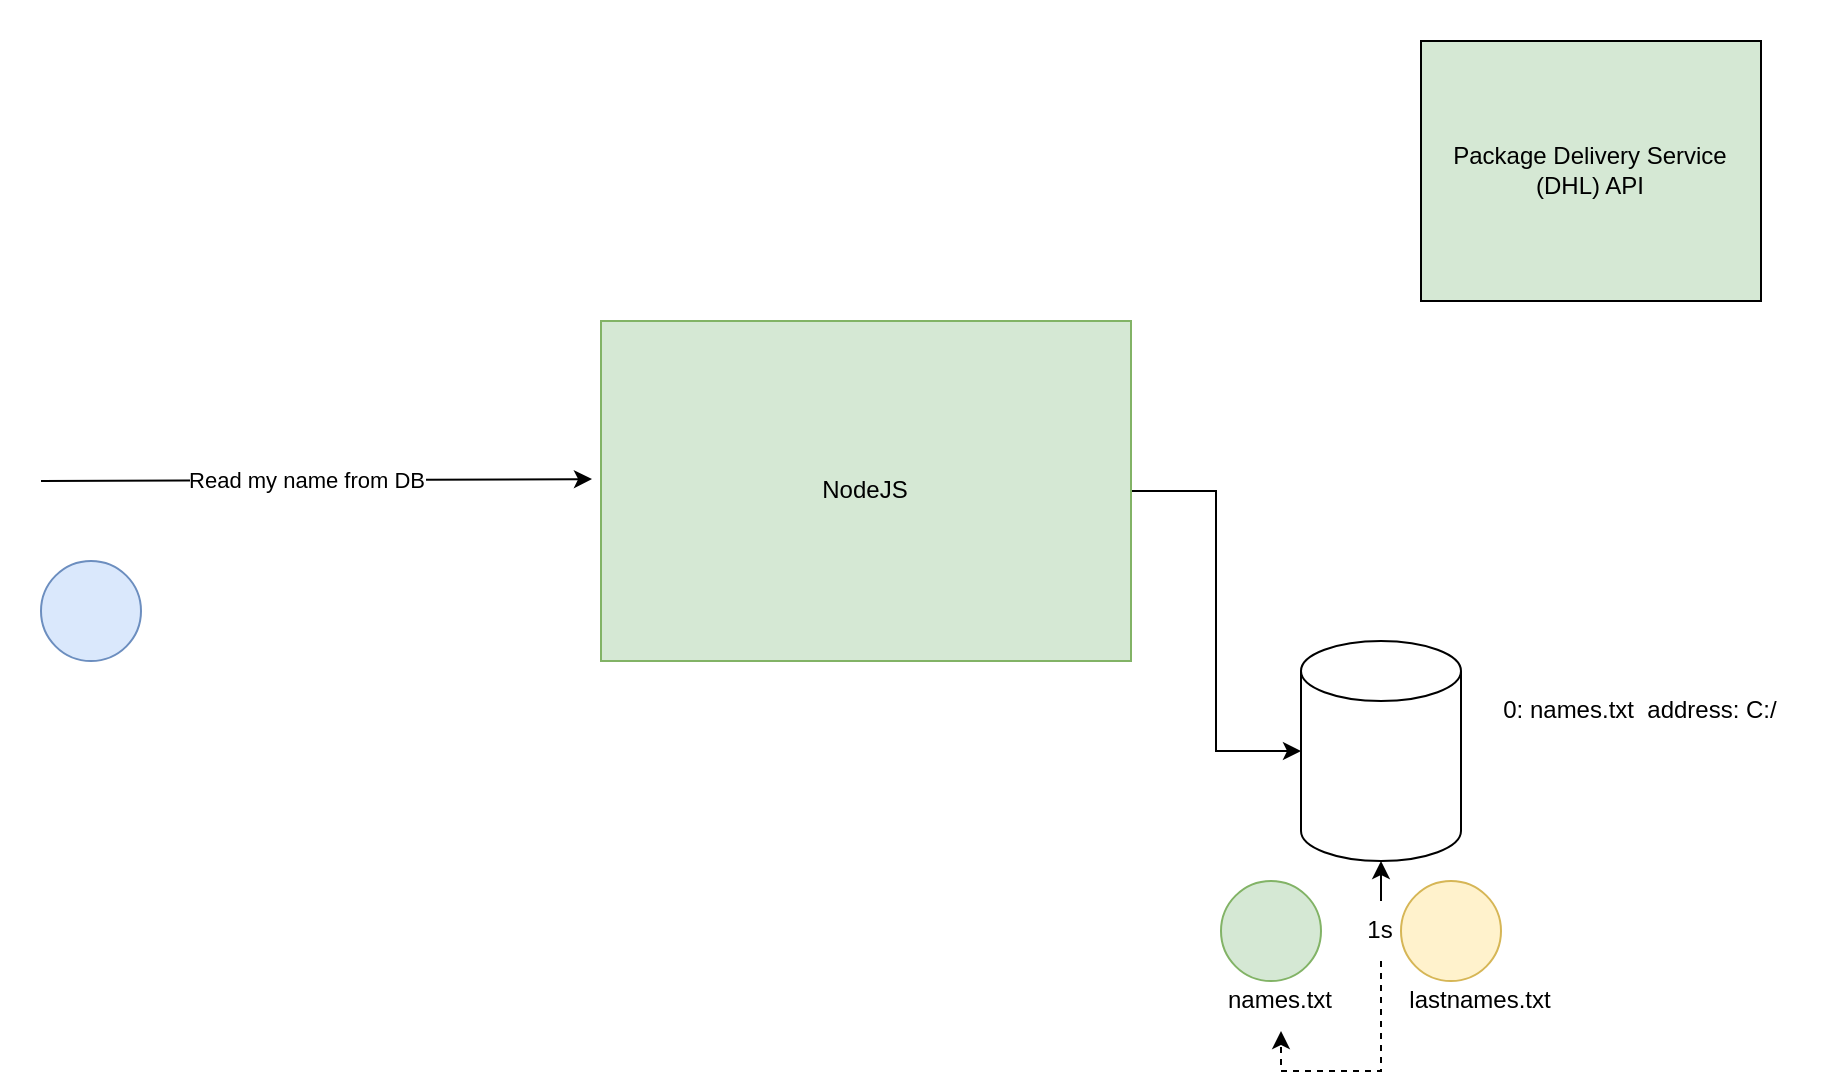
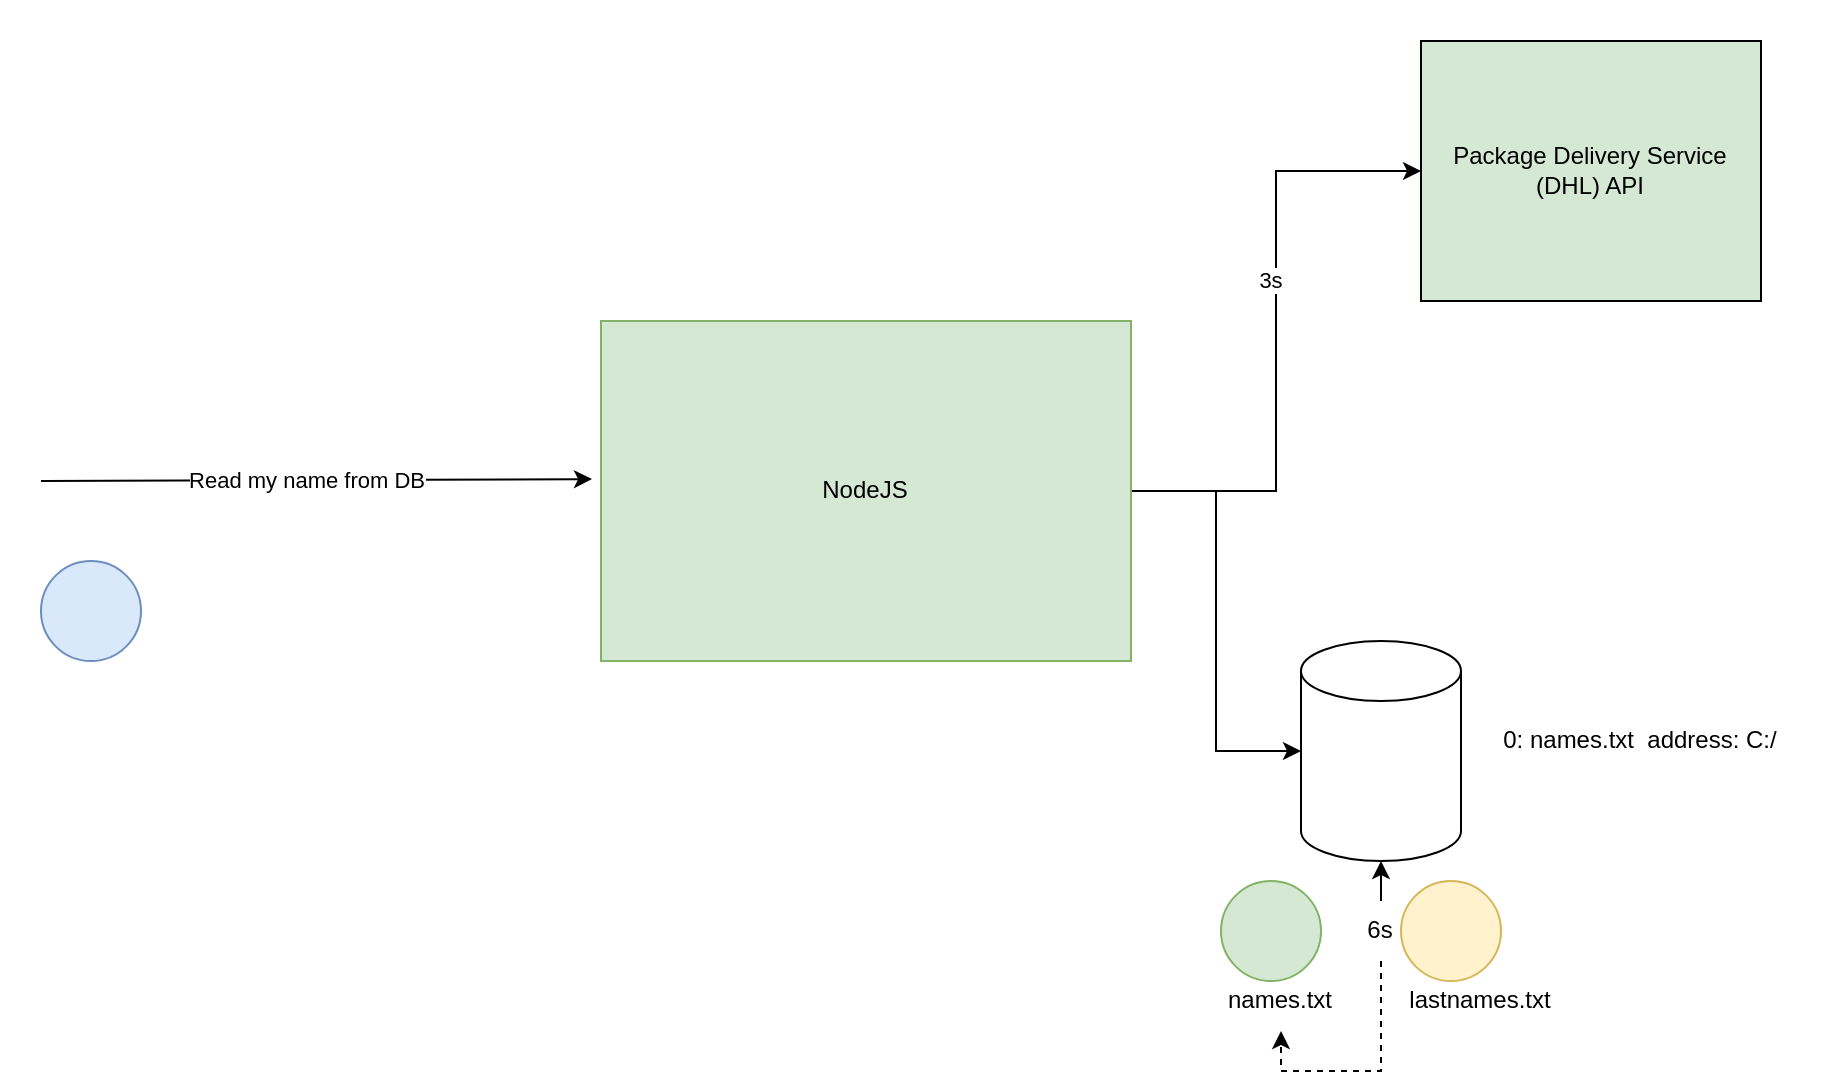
  <mxCell id="0" />
  <mxCell id="1" parent="0" />
  <mxCell id="2" style="edgeStyle=orthogonalEdgeStyle;rounded=0;orthogonalLoop=1;jettySize=auto;html=1;exitX=1;exitY=0.5;exitDx=0;exitDy=0;entryX=0;entryY=0.5;entryDx=0;entryDy=0;entryPerimeter=0;" edge="1" parent="1" source="5" target="8"><mxGeometry relative="1" as="geometry" /></mxCell>
+ <mxCell id="3" style="edgeStyle=orthogonalEdgeStyle;rounded=0;orthogonalLoop=1;jettySize=auto;html=1;exitX=1;exitY=0.5;exitDx=0;exitDy=0;entryX=0;entryY=0.5;entryDx=0;entryDy=0;" edge="1" parent="1" source="5" target="18"><mxGeometry relative="1" as="geometry" /></mxCell>
+ <mxCell id="4" value="3s" style="edgeLabel;html=1;align=center;verticalAlign=middle;resizable=0;points=[];" vertex="1" connectable="0" parent="3"><mxGeometry x="0.203" y="-4" relative="1" as="geometry"><mxPoint x="-7" y="5" as="offset" /></mxGeometry></mxCell>
  <mxCell id="5" value="NodeJS" style="rounded=0;whiteSpace=wrap;html=1;fillColor=#d5e8d4;strokeColor=#82b366;" vertex="1" parent="1"><mxGeometry x="300" y="160" width="265" height="170" as="geometry" /></mxCell>
  <mxCell id="6" value="" style="endArrow=classic;html=1;rounded=0;entryX=-0.017;entryY=0.465;entryDx=0;entryDy=0;entryPerimeter=0;" edge="1" parent="1" target="5"><mxGeometry width="50" height="50" relative="1" as="geometry"><mxPoint x="20" y="240" as="sourcePoint" /><mxPoint x="450" y="270" as="targetPoint" /></mxGeometry></mxCell>
  <mxCell id="7" value="Read my name from DB" style="edgeLabel;html=1;align=center;verticalAlign=middle;resizable=0;points=[];" vertex="1" connectable="0" parent="6"><mxGeometry x="-0.033" relative="1" as="geometry"><mxPoint as="offset" /></mxGeometry></mxCell>
  <mxCell id="8" value="" style="shape=cylinder3;whiteSpace=wrap;html=1;boundedLbl=1;backgroundOutline=1;size=15;" vertex="1" parent="1"><mxGeometry x="650" y="320" width="80" height="110" as="geometry" /></mxCell>
  <mxCell id="9" value="names.txt" style="text;html=1;strokeColor=none;fillColor=none;align=center;verticalAlign=middle;whiteSpace=wrap;rounded=0;" vertex="1" parent="1"><mxGeometry x="610" y="485" width="60" height="30" as="geometry" /></mxCell>
  <mxCell id="10" value="lastnames.txt" style="text;html=1;strokeColor=none;fillColor=none;align=center;verticalAlign=middle;whiteSpace=wrap;rounded=0;" vertex="1" parent="1"><mxGeometry x="710" y="485" width="60" height="30" as="geometry" /></mxCell>
- <mxCell id="11" value="0: names.txt&amp;nbsp; address: C:/" style="text;html=1;strokeColor=none;fillColor=none;align=center;verticalAlign=middle;whiteSpace=wrap;rounded=0;" vertex="1" parent="1"><mxGeometry x="740" y="315" width="160" height="80" as="geometry" /></mxCell>
+ <mxCell id="11" value="0: names.txt&amp;nbsp; address: C:/" style="text;html=1;strokeColor=none;fillColor=none;align=center;verticalAlign=middle;whiteSpace=wrap;rounded=0;" vertex="1" parent="1"><mxGeometry x="740" y="330" width="160" height="80" as="geometry" /></mxCell>
  <mxCell id="12" style="edgeStyle=orthogonalEdgeStyle;rounded=0;orthogonalLoop=1;jettySize=auto;html=1;exitX=0.5;exitY=0;exitDx=0;exitDy=0;entryX=0.5;entryY=1;entryDx=0;entryDy=0;entryPerimeter=0;" edge="1" parent="1" source="14" target="8"><mxGeometry relative="1" as="geometry" /></mxCell>
  <mxCell id="13" style="edgeStyle=orthogonalEdgeStyle;rounded=0;orthogonalLoop=1;jettySize=auto;html=1;exitX=0.5;exitY=1;exitDx=0;exitDy=0;entryX=0.5;entryY=1;entryDx=0;entryDy=0;dashed=1;" edge="1" parent="1" source="14" target="9"><mxGeometry relative="1" as="geometry" /></mxCell>
- <mxCell id="14" value="1s" style="text;html=1;strokeColor=none;fillColor=none;align=center;verticalAlign=middle;whiteSpace=wrap;rounded=0;" vertex="1" parent="1"><mxGeometry x="660" y="450" width="60" height="30" as="geometry" /></mxCell>
+ <mxCell id="14" value="6s" style="text;html=1;strokeColor=none;fillColor=none;align=center;verticalAlign=middle;whiteSpace=wrap;rounded=0;" vertex="1" parent="1"><mxGeometry x="660" y="450" width="60" height="30" as="geometry" /></mxCell>
  <mxCell id="15" value="" style="ellipse;whiteSpace=wrap;html=1;aspect=fixed;fillColor=#fff2cc;strokeColor=#d6b656;" vertex="1" parent="1"><mxGeometry x="700" y="440" width="50" height="50" as="geometry" /></mxCell>
  <mxCell id="16" value="" style="ellipse;whiteSpace=wrap;html=1;aspect=fixed;fillColor=#d5e8d4;strokeColor=#82b366;" vertex="1" parent="1"><mxGeometry x="610" y="440" width="50" height="50" as="geometry" /></mxCell>
  <mxCell id="17" value="" style="ellipse;whiteSpace=wrap;html=1;aspect=fixed;fillColor=#dae8fc;strokeColor=#6c8ebf;" vertex="1" parent="1"><mxGeometry x="20" y="280" width="50" height="50" as="geometry" /></mxCell>
  <mxCell id="18" value="Package Delivery Service&lt;br&gt;(DHL) API" style="rounded=0;whiteSpace=wrap;html=1;fillColor=#d5e8d4;" vertex="1" parent="1"><mxGeometry x="710" y="20" width="170" height="130" as="geometry" /></mxCell>
